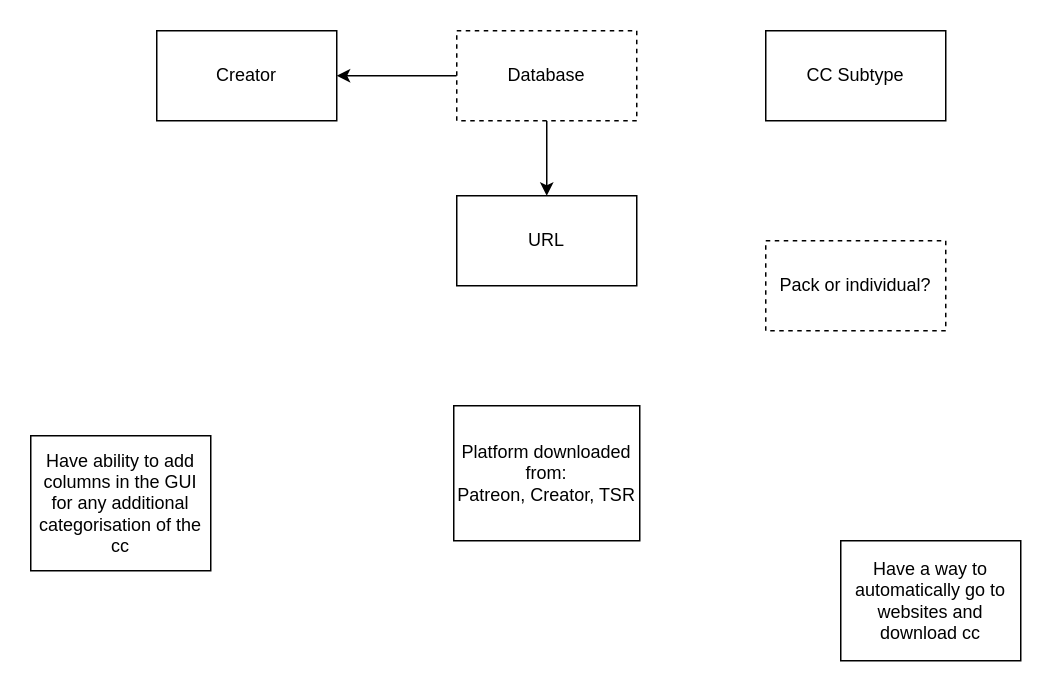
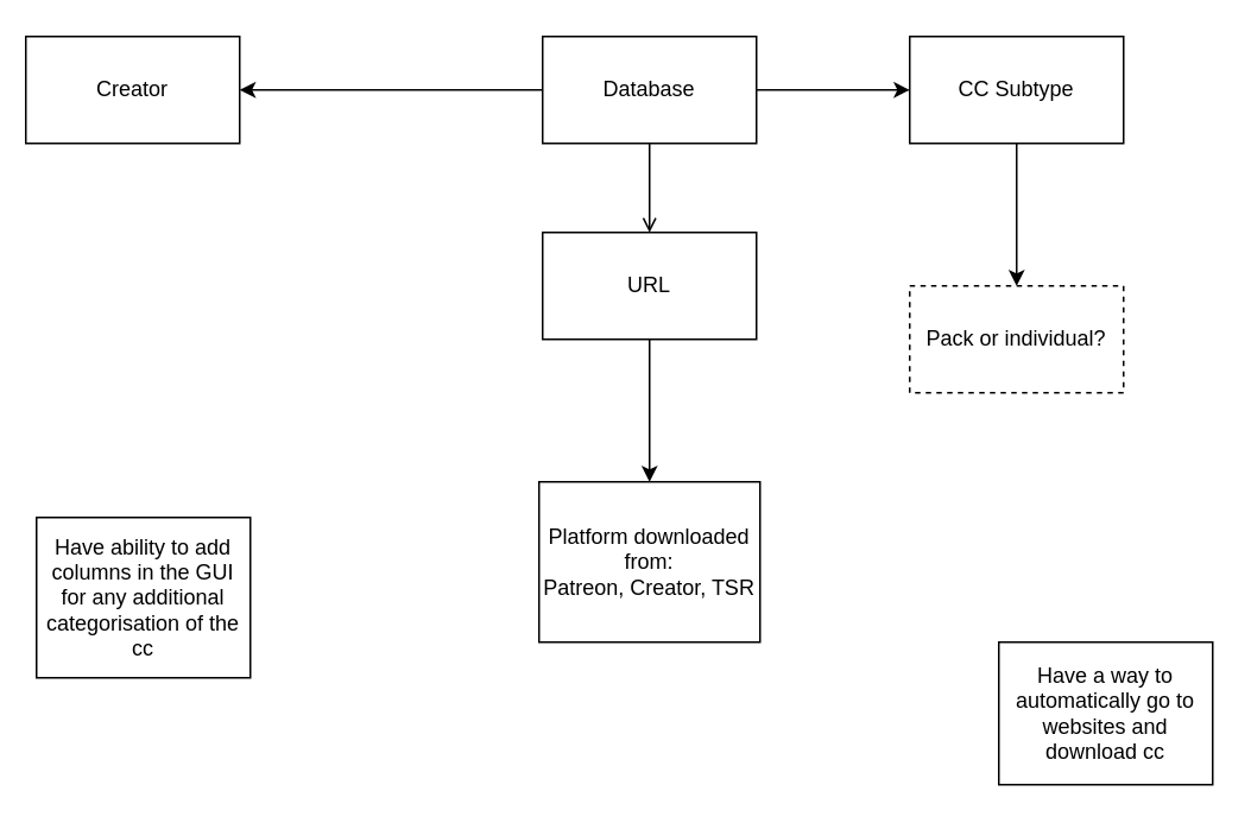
  <mxCell id="0" />
  <mxCell id="1" parent="0" />
  <mxCell id="2" value="" style="edgeStyle=orthogonalEdgeStyle;rounded=0;orthogonalLoop=1;jettySize=auto;html=1;" edge="1" parent="1" source="5" target="6"><mxGeometry relative="1" as="geometry" /></mxCell>
- <mxCell id="3" value="" style="edgeStyle=orthogonalEdgeStyle;rounded=0;orthogonalLoop=1;jettySize=auto;html=1;" edge="1" parent="1" source="5" target="8"><mxGeometry relative="1" as="geometry" /></mxCell>
- <mxCell id="5" value="Database" style="rounded=0;whiteSpace=wrap;html=1;dashed=1;" vertex="1" parent="1"><mxGeometry x="304" y="20" width="120" height="60" as="geometry" /></mxCell>
- <mxCell id="6" value="&lt;div&gt;Creator&lt;/div&gt;" style="whiteSpace=wrap;html=1;rounded=0;" vertex="1" parent="1"><mxGeometry x="104" y="20" width="120" height="60" as="geometry" /></mxCell>
+ <mxCell id="3" value="" style="edgeStyle=orthogonalEdgeStyle;rounded=0;orthogonalLoop=1;jettySize=auto;html=1;endArrow=open;" edge="1" parent="1" source="5" target="8"><mxGeometry relative="1" as="geometry" /></mxCell>
+ <mxCell id="4" value="" style="edgeStyle=orthogonalEdgeStyle;rounded=0;orthogonalLoop=1;jettySize=auto;html=1;" edge="1" parent="1" source="5" target="10"><mxGeometry relative="1" as="geometry" /></mxCell>
+ <mxCell id="5" value="Database" style="rounded=0;whiteSpace=wrap;html=1;" vertex="1" parent="1"><mxGeometry x="304" y="20" width="120" height="60" as="geometry" /></mxCell>
+ <mxCell id="6" value="&lt;div&gt;Creator&lt;/div&gt;" style="whiteSpace=wrap;html=1;rounded=0;" vertex="1" parent="1"><mxGeometry x="14" y="20" width="120" height="60" as="geometry" /></mxCell>
+ <mxCell id="7" value="" style="edgeStyle=orthogonalEdgeStyle;rounded=0;orthogonalLoop=1;jettySize=auto;html=1;" edge="1" parent="1" source="8" target="14"><mxGeometry relative="1" as="geometry" /></mxCell>
  <mxCell id="8" value="&lt;div&gt;URL&lt;/div&gt;" style="rounded=0;whiteSpace=wrap;html=1;" vertex="1" parent="1"><mxGeometry x="304" y="130" width="120" height="60" as="geometry" /></mxCell>
+ <mxCell id="9" value="" style="edgeStyle=orthogonalEdgeStyle;rounded=0;orthogonalLoop=1;jettySize=auto;html=1;" edge="1" parent="1" source="10" target="11"><mxGeometry relative="1" as="geometry" /></mxCell>
  <mxCell id="10" value="&lt;div&gt;CC Subtype&lt;/div&gt;" style="rounded=0;whiteSpace=wrap;html=1;" vertex="1" parent="1"><mxGeometry x="510" y="20" width="120" height="60" as="geometry" /></mxCell>
  <mxCell id="11" value="Pack or individual?" style="whiteSpace=wrap;html=1;rounded=0;dashed=1;" vertex="1" parent="1"><mxGeometry x="510" y="160" width="120" height="60" as="geometry" /></mxCell>
  <mxCell id="12" value="Have ability to add columns in the GUI for any additional categorisation of the cc" style="rounded=0;whiteSpace=wrap;html=1;" vertex="1" parent="1"><mxGeometry x="20" y="290" width="120" height="90" as="geometry" /></mxCell>
  <mxCell id="13" value="Have a way to automatically go to websites and download cc" style="rounded=0;whiteSpace=wrap;html=1;" vertex="1" parent="1"><mxGeometry x="560" y="360" width="120" height="80" as="geometry" /></mxCell>
  <mxCell id="14" value="&lt;div&gt;Platform downloaded from:&lt;/div&gt;&lt;div&gt;Patreon, Creator, TSR&lt;br&gt;&lt;/div&gt;" style="whiteSpace=wrap;html=1;rounded=0;" vertex="1" parent="1"><mxGeometry x="302" y="270" width="124" height="90" as="geometry" /></mxCell>
